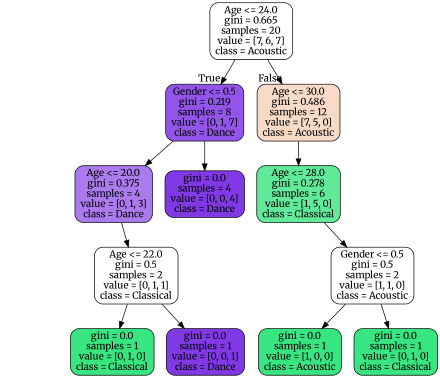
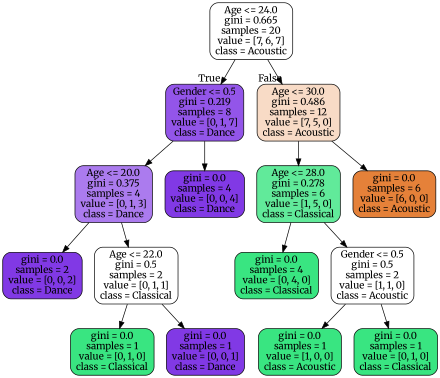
  digraph {
    fontname=Merriweather
    node [color=black fillcolor="#39e581" fontname=Merriweather shape=box style="filled, rounded"]
    edge [fontname=Merriweather]
    n1 [fillcolor="#ffffff" label="Age <= 24.0\ngini = 0.665\nsamples = 20\nvalue = [7, 6, 7]\nclass = Acoustic"]
    n2 [fillcolor="#9355e9" label="Gender <= 0.5\ngini = 0.219\nsamples = 8\nvalue = [0, 1, 7]\nclass = Dance"]
    n3 [fillcolor="#f8dbc6" label="Age <= 30.0\ngini = 0.486\nsamples = 12\nvalue = [7, 5, 0]\nclass = Acoustic"]
    n4 [fillcolor="#ab7bee" label="Age <= 20.0\ngini = 0.375\nsamples = 4\nvalue = [0, 1, 3]\nclass = Dance"]
    n5 [fillcolor="#8139e5" label="gini = 0.0\nsamples = 4\nvalue = [0, 0, 4]\nclass = Dance"]
    n6 [fillcolor="#61ea9a" label="Age <= 28.0\ngini = 0.278\nsamples = 6\nvalue = [1, 5, 0]\nclass = Classical"]
+   n7 [fillcolor="#e58139" label="gini = 0.0\nsamples = 6\nvalue = [6, 0, 0]\nclass = Acoustic"]
+   n8 [fillcolor="#8139e5" label="gini = 0.0\nsamples = 2\nvalue = [0, 0, 2]\nclass = Dance"]
    n9 [fillcolor="#ffffff" label="Age <= 22.0\ngini = 0.5\nsamples = 2\nvalue = [0, 1, 1]\nclass = Classical"]
    n10 [label="gini = 0.0\nsamples = 1\nvalue = [0, 1, 0]\nclass = Classical"]
    n11 [fillcolor="#8139e5" label="gini = 0.0\nsamples = 1\nvalue = [0, 0, 1]\nclass = Dance"]
+   n12 [label="gini = 0.0\nsamples = 4\nvalue = [0, 4, 0]\nclass = Classical"]
    n13 [fillcolor="#ffffff" label="Gender <= 0.5\ngini = 0.5\nsamples = 2\nvalue = [1, 1, 0]\nclass = Acoustic"]
    n14 [label="gini = 0.0\nsamples = 1\nvalue = [1, 0, 0]\nclass = Acoustic"]
    n15 [label="gini = 0.0\nsamples = 1\nvalue = [0, 1, 0]\nclass = Classical"]
    n1 -> n2 [headlabel=True labelangle=45 labeldistance=2.5]
    n1 -> n3 [headlabel=False labelangle=-45 labeldistance=2.5]
    n2 -> n4
    n2 -> n5
    n3 -> n6
+   n3 -> n7
+   n4 -> n8
    n4 -> n9
+   n6 -> n12
    n6 -> n13
    n9 -> n10
    n9 -> n11
    n13 -> n14
    n13 -> n15
  }
